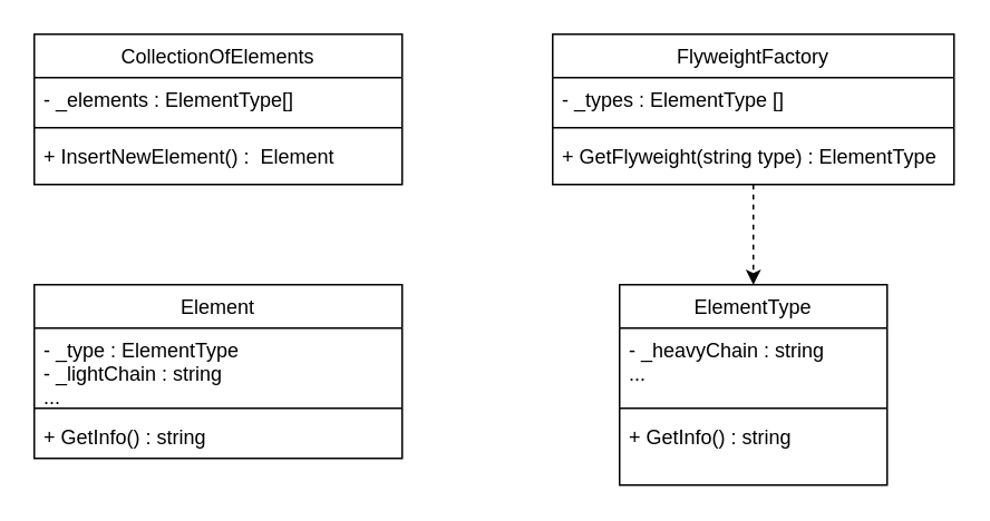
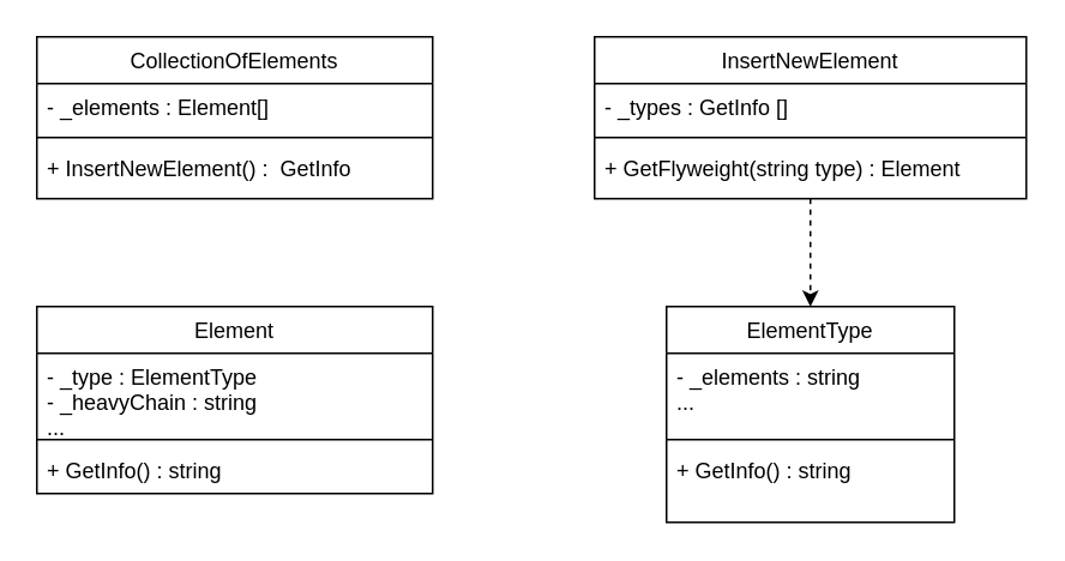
  <mxCell id="0" />
  <mxCell id="1" parent="0" />
  <mxCell id="2" style="edgeStyle=orthogonalEdgeStyle;rounded=0;orthogonalLoop=1;jettySize=auto;html=1;entryX=0.5;entryY=0;entryDx=0;entryDy=0;dashed=1;" parent="1" source="3" target="7" edge="1"><mxGeometry relative="1" as="geometry" /></mxCell>
- <mxCell id="3" value="FlyweightFactory" style="swimlane;fontStyle=0;align=center;verticalAlign=top;childLayout=stackLayout;horizontal=1;startSize=26;horizontalStack=0;resizeParent=1;resizeLast=0;collapsible=1;marginBottom=0;rounded=0;shadow=0;strokeWidth=1;" parent="1" vertex="1"><mxGeometry x="330" y="20" width="240" height="90" as="geometry"><mxRectangle x="550" y="140" width="160" height="26" as="alternateBounds" /></mxGeometry></mxCell>
- <mxCell id="4" value="- _types : ElementType []" style="text;align=left;verticalAlign=top;spacingLeft=4;spacingRight=4;overflow=hidden;rotatable=0;points=[[0,0.5],[1,0.5]];portConstraint=eastwest;" parent="3" vertex="1"><mxGeometry y="26" width="240" height="26" as="geometry" /></mxCell>
+ <mxCell id="3" value="InsertNewElement" style="swimlane;fontStyle=0;align=center;verticalAlign=top;childLayout=stackLayout;horizontal=1;startSize=26;horizontalStack=0;resizeParent=1;resizeLast=0;collapsible=1;marginBottom=0;rounded=0;shadow=0;strokeWidth=1;" parent="1" vertex="1"><mxGeometry x="330" y="20" width="240" height="90" as="geometry"><mxRectangle x="550" y="140" width="160" height="26" as="alternateBounds" /></mxGeometry></mxCell>
+ <mxCell id="4" value="- _types : GetInfo []" style="text;align=left;verticalAlign=top;spacingLeft=4;spacingRight=4;overflow=hidden;rotatable=0;points=[[0,0.5],[1,0.5]];portConstraint=eastwest;" parent="3" vertex="1"><mxGeometry y="26" width="240" height="26" as="geometry" /></mxCell>
  <mxCell id="5" value="" style="line;html=1;strokeWidth=1;align=left;verticalAlign=middle;spacingTop=-1;spacingLeft=3;spacingRight=3;rotatable=0;labelPosition=right;points=[];portConstraint=eastwest;" parent="3" vertex="1"><mxGeometry y="52" width="240" height="8" as="geometry" /></mxCell>
- <mxCell id="6" value="+ GetFlyweight(string type) : ElementType" style="text;align=left;verticalAlign=top;spacingLeft=4;spacingRight=4;overflow=hidden;rotatable=0;points=[[0,0.5],[1,0.5]];portConstraint=eastwest;" parent="3" vertex="1"><mxGeometry y="60" width="240" height="26" as="geometry" /></mxCell>
+ <mxCell id="6" value="+ GetFlyweight(string type) : Element" style="text;align=left;verticalAlign=top;spacingLeft=4;spacingRight=4;overflow=hidden;rotatable=0;points=[[0,0.5],[1,0.5]];portConstraint=eastwest;" parent="3" vertex="1"><mxGeometry y="60" width="240" height="26" as="geometry" /></mxCell>
  <mxCell id="7" value="ElementType" style="swimlane;fontStyle=0;align=center;verticalAlign=top;childLayout=stackLayout;horizontal=1;startSize=26;horizontalStack=0;resizeParent=1;resizeLast=0;collapsible=1;marginBottom=0;rounded=0;shadow=0;strokeWidth=1;" parent="1" vertex="1"><mxGeometry x="370" y="170" width="160" height="120" as="geometry"><mxRectangle x="550" y="140" width="160" height="26" as="alternateBounds" /></mxGeometry></mxCell>
- <mxCell id="8" value="- _heavyChain : string&#10;..." style="text;align=left;verticalAlign=top;spacingLeft=4;spacingRight=4;overflow=hidden;rotatable=0;points=[[0,0.5],[1,0.5]];portConstraint=eastwest;" parent="7" vertex="1"><mxGeometry y="26" width="160" height="44" as="geometry" /></mxCell>
+ <mxCell id="8" value="- _elements : string&#10;..." style="text;align=left;verticalAlign=top;spacingLeft=4;spacingRight=4;overflow=hidden;rotatable=0;points=[[0,0.5],[1,0.5]];portConstraint=eastwest;" parent="7" vertex="1"><mxGeometry y="26" width="160" height="44" as="geometry" /></mxCell>
  <mxCell id="9" value="" style="line;html=1;strokeWidth=1;align=left;verticalAlign=middle;spacingTop=-1;spacingLeft=3;spacingRight=3;rotatable=0;labelPosition=right;points=[];portConstraint=eastwest;" parent="7" vertex="1"><mxGeometry y="70" width="160" height="8" as="geometry" /></mxCell>
  <mxCell id="10" value="+ GetInfo() : string" style="text;align=left;verticalAlign=top;spacingLeft=4;spacingRight=4;overflow=hidden;rotatable=0;points=[[0,0.5],[1,0.5]];portConstraint=eastwest;" parent="7" vertex="1"><mxGeometry y="78" width="160" height="26" as="geometry" /></mxCell>
  <mxCell id="11" value="CollectionOfElements" style="swimlane;fontStyle=0;align=center;verticalAlign=top;childLayout=stackLayout;horizontal=1;startSize=26;horizontalStack=0;resizeParent=1;resizeLast=0;collapsible=1;marginBottom=0;rounded=0;shadow=0;strokeWidth=1;" parent="1" vertex="1"><mxGeometry x="20" y="20" width="220" height="90" as="geometry"><mxRectangle x="550" y="140" width="160" height="26" as="alternateBounds" /></mxGeometry></mxCell>
- <mxCell id="12" value="- _elements : ElementType[]" style="text;align=left;verticalAlign=top;spacingLeft=4;spacingRight=4;overflow=hidden;rotatable=0;points=[[0,0.5],[1,0.5]];portConstraint=eastwest;" parent="11" vertex="1"><mxGeometry y="26" width="220" height="26" as="geometry" /></mxCell>
+ <mxCell id="12" value="- _elements : Element[]" style="text;align=left;verticalAlign=top;spacingLeft=4;spacingRight=4;overflow=hidden;rotatable=0;points=[[0,0.5],[1,0.5]];portConstraint=eastwest;" parent="11" vertex="1"><mxGeometry y="26" width="220" height="26" as="geometry" /></mxCell>
  <mxCell id="13" value="" style="line;html=1;strokeWidth=1;align=left;verticalAlign=middle;spacingTop=-1;spacingLeft=3;spacingRight=3;rotatable=0;labelPosition=right;points=[];portConstraint=eastwest;" parent="11" vertex="1"><mxGeometry y="52" width="220" height="8" as="geometry" /></mxCell>
- <mxCell id="14" value="+ InsertNewElement() :  Element" style="text;align=left;verticalAlign=top;spacingLeft=4;spacingRight=4;overflow=hidden;rotatable=0;points=[[0,0.5],[1,0.5]];portConstraint=eastwest;" parent="11" vertex="1"><mxGeometry y="60" width="220" height="26" as="geometry" /></mxCell>
+ <mxCell id="14" value="+ InsertNewElement() :  GetInfo" style="text;align=left;verticalAlign=top;spacingLeft=4;spacingRight=4;overflow=hidden;rotatable=0;points=[[0,0.5],[1,0.5]];portConstraint=eastwest;" parent="11" vertex="1"><mxGeometry y="60" width="220" height="26" as="geometry" /></mxCell>
  <mxCell id="15" value="Element" style="swimlane;fontStyle=0;align=center;verticalAlign=top;childLayout=stackLayout;horizontal=1;startSize=26;horizontalStack=0;resizeParent=1;resizeLast=0;collapsible=1;marginBottom=0;rounded=0;shadow=0;strokeWidth=1;" parent="1" vertex="1"><mxGeometry x="20" y="170" width="220" height="104" as="geometry"><mxRectangle x="550" y="140" width="160" height="26" as="alternateBounds" /></mxGeometry></mxCell>
- <mxCell id="16" value="- _type : ElementType&#10;- _lightChain : string&#10;..." style="text;align=left;verticalAlign=top;spacingLeft=4;spacingRight=4;overflow=hidden;rotatable=0;points=[[0,0.5],[1,0.5]];portConstraint=eastwest;" parent="15" vertex="1"><mxGeometry y="26" width="220" height="44" as="geometry" /></mxCell>
+ <mxCell id="16" value="- _type : ElementType&#10;- _heavyChain : string&#10;..." style="text;align=left;verticalAlign=top;spacingLeft=4;spacingRight=4;overflow=hidden;rotatable=0;points=[[0,0.5],[1,0.5]];portConstraint=eastwest;" parent="15" vertex="1"><mxGeometry y="26" width="220" height="44" as="geometry" /></mxCell>
  <mxCell id="17" value="" style="line;html=1;strokeWidth=1;align=left;verticalAlign=middle;spacingTop=-1;spacingLeft=3;spacingRight=3;rotatable=0;labelPosition=right;points=[];portConstraint=eastwest;" parent="15" vertex="1"><mxGeometry y="70" width="220" height="8" as="geometry" /></mxCell>
  <mxCell id="18" value="+ GetInfo() : string" style="text;align=left;verticalAlign=top;spacingLeft=4;spacingRight=4;overflow=hidden;rotatable=0;points=[[0,0.5],[1,0.5]];portConstraint=eastwest;" parent="15" vertex="1"><mxGeometry y="78" width="220" height="26" as="geometry" /></mxCell>
